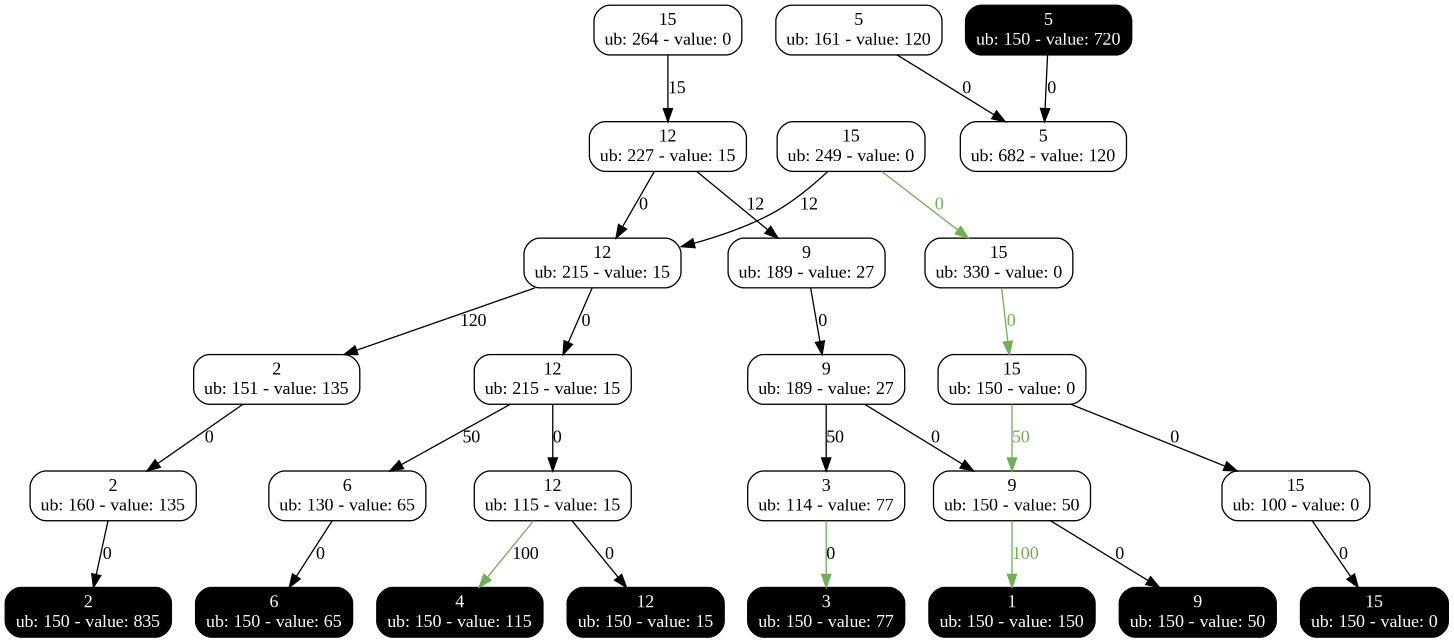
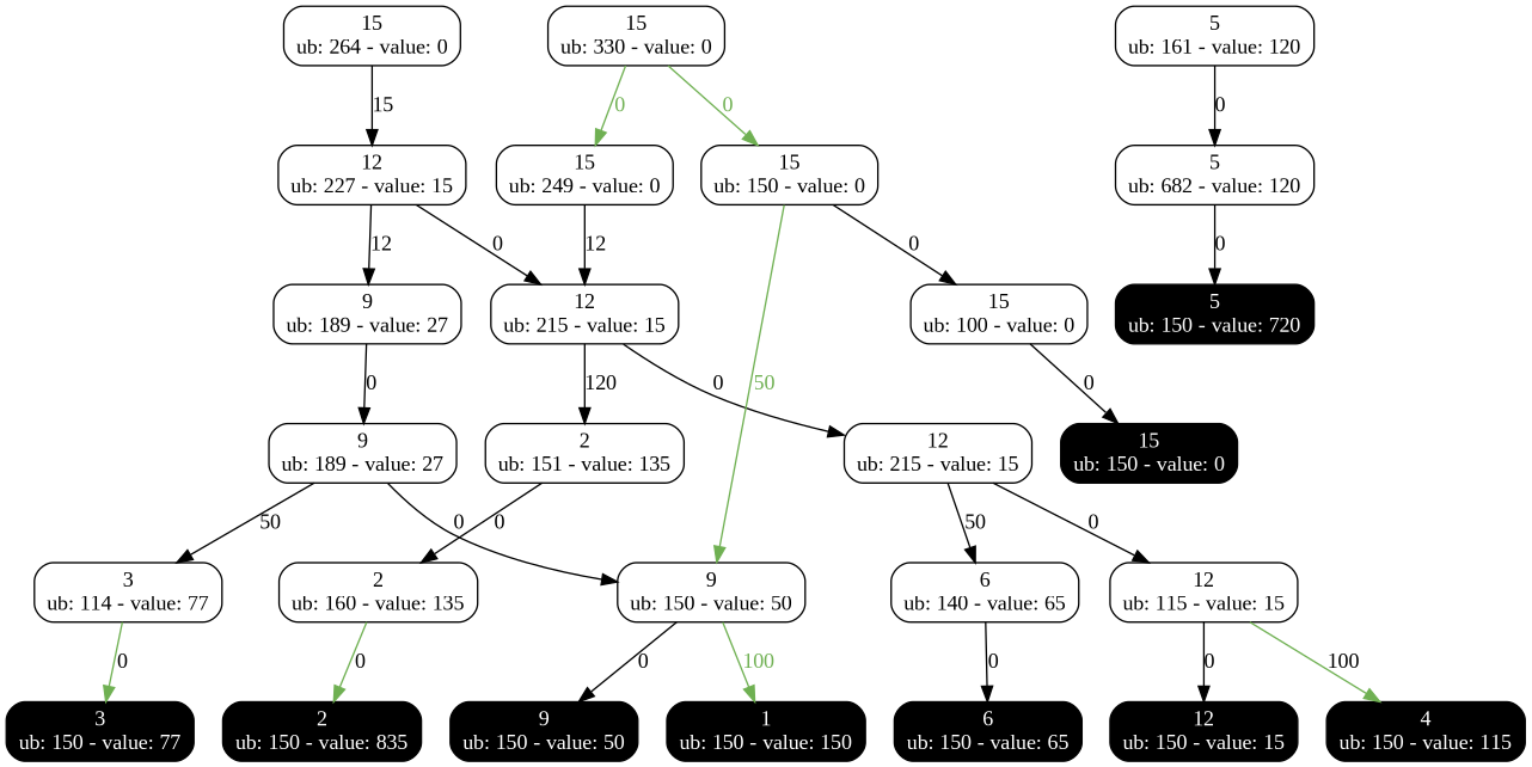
  digraph {
    fontname="Liberation Serif"
    node [fontname="Liberation Serif" shape=rectangle style=rounded]
    edge [fontname="Liberation Serif"]
    n1 [label="15\nub: 264 - value: 0"]
    n2 [label="12\nub: 227 - value: 15"]
    n3 [label="9\nub: 189 - value: 27"]
    n4 [label="12\nub: 215 - value: 15"]
    n5 [label="15\nub: 249 - value: 0"]
    n6 [label="15\nub: 330 - value: 0"]
    n7 [label="9\nub: 189 - value: 27"]
    n8 [label="2\nub: 151 - value: 135"]
    n9 [label="12\nub: 215 - value: 15"]
    n10 [label="15\nub: 150 - value: 0"]
    n11 [label="3\nub: 114 - value: 77"]
    n12 [label="9\nub: 150 - value: 50"]
    n13 [label="2\nub: 160 - value: 135"]
-   n14 [label="6\nub: 130 - value: 65"]
+   n14 [label="6\nub: 140 - value: 65"]
    n15 [label="12\nub: 115 - value: 15"]
    n16 [label="5\nub: 161 - value: 120"]
    n17 [label="5\nub: 682 - value: 120"]
    n18 [label="15\nub: 100 - value: 0"]
    n19 [color=black fontcolor=white label="2\nub: 150 - value: 835" style="filled, rounded"]
    n20 [color=black fontcolor=white label="5\nub: 150 - value: 720" style="filled, rounded"]
    n21 [color=black fontcolor=white label="3\nub: 150 - value: 77" style="filled, rounded"]
    n22 [color=black fontcolor=white label="1\nub: 150 - value: 150" style="filled, rounded"]
    n23 [color=black fontcolor=white label="9\nub: 150 - value: 50" style="filled, rounded"]
    n24 [color=black fontcolor=white label="6\nub: 150 - value: 65" style="filled, rounded"]
    n25 [color=black fontcolor=white label="4\nub: 150 - value: 115" style="filled, rounded"]
    n26 [color=black fontcolor=white label="12\nub: 150 - value: 15" style="filled, rounded"]
    n27 [color=black fontcolor=white label="15\nub: 150 - value: 0" style="filled, rounded"]
    n1 -> n2 [label=15]
    n2 -> n3 [label=12]
    n2 -> n4 [label=0]
    n3 -> n7 [label=0]
    n4 -> n8 [label=120]
    n4 -> n9 [label=0]
    n5 -> n4 [label=12]
-   n5 -> n6 [color="#6fb052" fontcolor="#6fb052" label=0]
+   n6 -> n5 [color="#6fb052" fontcolor="#6fb052" label=0]
    n6 -> n10 [color="#6fb052" fontcolor="#6fb052" label=0]
    n7 -> n11 [label=50]
    n7 -> n12 [label=0]
    n8 -> n13 [label=0]
    n9 -> n14 [label=50]
    n9 -> n15 [label=0]
    n10 -> n12 [color="#6fb052" fontcolor="#6fb052" label=50]
    n10 -> n18 [label=0]
    n11 -> n21 [color="#6fb052" label=0]
    n12 -> n22 [color="#6fb052" fontcolor="#6fb052" label=100]
    n12 -> n23 [label=0]
-   n13 -> n19 [label=0]
+   n13 -> n19 [label=0 color="#6fb052"]
    n14 -> n24 [label=0]
    n15 -> n25 [color="#6fb052" label=100]
    n15 -> n26 [label=0]
    n16 -> n17 [label=0]
-   n20 -> n17 [label=0]
+   n17 -> n20 [label=0]
    n18 -> n27 [label=0]
  }
